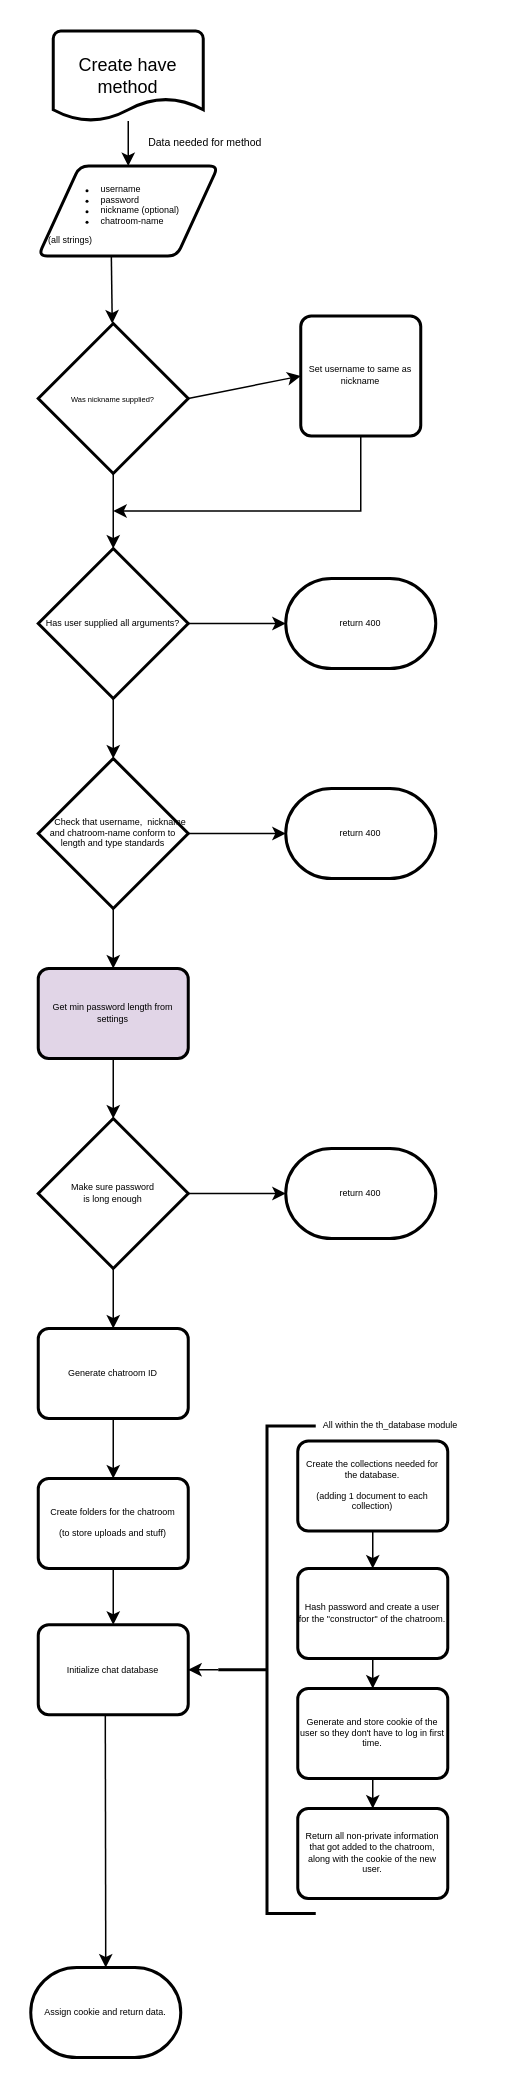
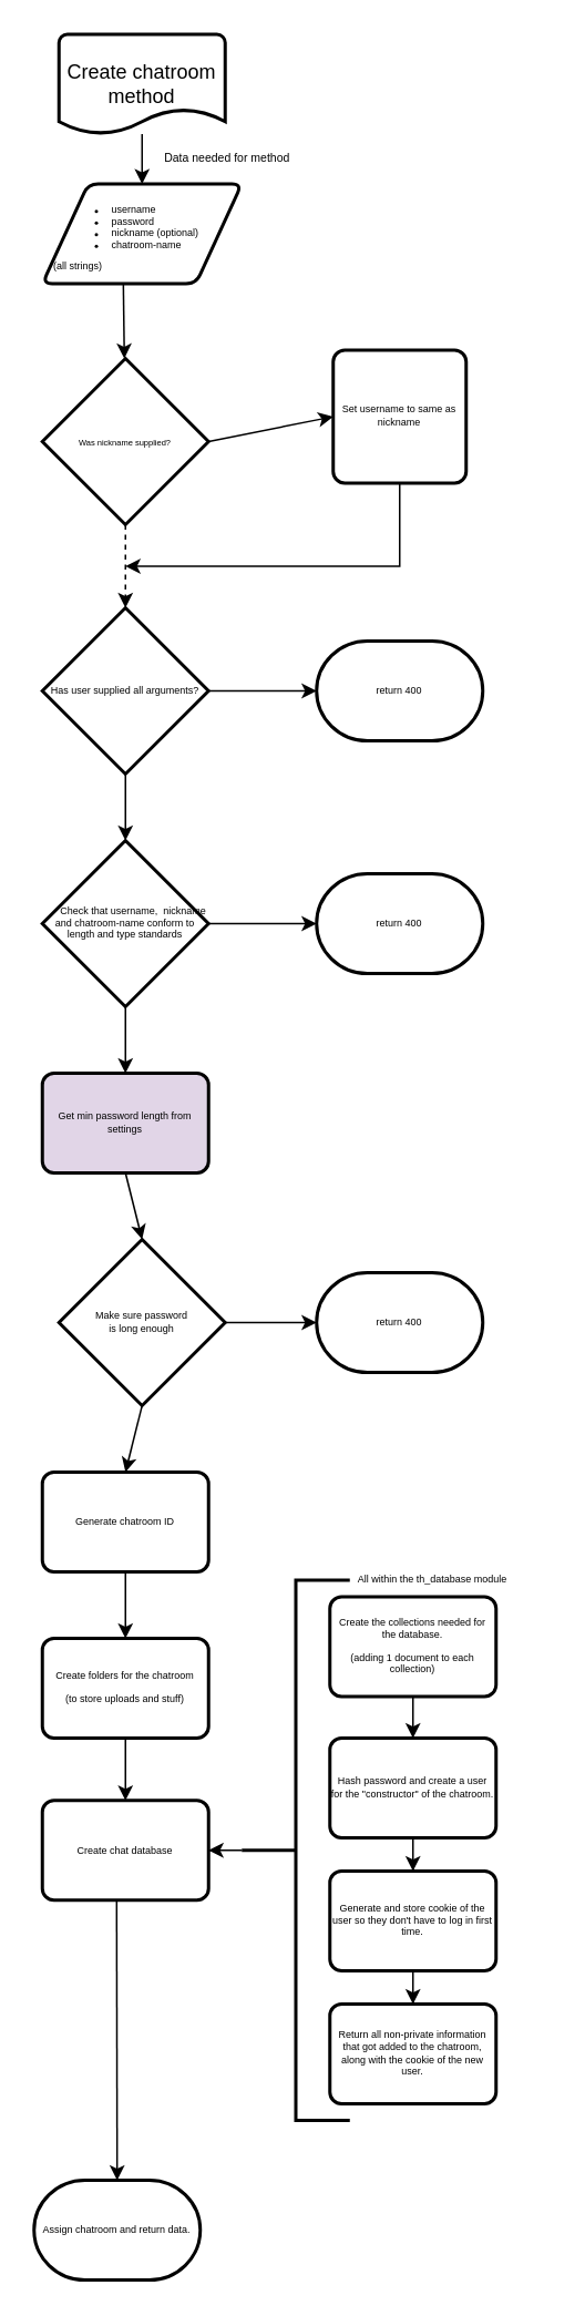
  <mxCell id="0" />
  <mxCell id="1" parent="0" />
- <mxCell id="2" value="&lt;div&gt;Create have method&lt;/div&gt;" style="strokeWidth=2;html=1;shape=mxgraph.flowchart.document2;whiteSpace=wrap;size=0.25;" vertex="1" parent="1"><mxGeometry x="35" y="20" width="100" height="60" as="geometry" /></mxCell>
+ <mxCell id="2" value="&lt;div&gt;Create chatroom method&lt;/div&gt;" style="strokeWidth=2;html=1;shape=mxgraph.flowchart.document2;whiteSpace=wrap;size=0.25;" vertex="1" parent="1"><mxGeometry x="35" y="20" width="100" height="60" as="geometry" /></mxCell>
  <mxCell id="3" value="&lt;ul style=&quot;font-size: 6px&quot;&gt;&lt;li&gt;&lt;font style=&quot;font-size: 6px&quot;&gt;username&lt;/font&gt;&lt;/li&gt;&lt;li&gt;&lt;font style=&quot;font-size: 6px&quot;&gt;password&lt;/font&gt;&lt;/li&gt;&lt;li&gt;&lt;font style=&quot;font-size: 6px&quot;&gt;nickname (optional)&lt;br&gt;&lt;/font&gt;&lt;/li&gt;&lt;li&gt;&lt;font style=&quot;font-size: 6px&quot;&gt;chatroom-name&lt;br&gt;&lt;/font&gt;&lt;/li&gt;&lt;/ul&gt;&lt;div style=&quot;font-size: 6px&quot;&gt;&lt;span style=&quot;white-space: pre&quot;&gt; &lt;/span&gt;&lt;span style=&quot;white-space: pre&quot;&gt; &lt;/span&gt;&lt;span style=&quot;white-space: pre&quot;&gt; &lt;/span&gt;(all strings)&lt;br&gt;&lt;/div&gt;" style="shape=parallelogram;html=1;strokeWidth=2;perimeter=parallelogramPerimeter;whiteSpace=wrap;rounded=1;arcSize=12;size=0.23;align=left;" vertex="1" parent="1"><mxGeometry x="25" y="110" width="120" height="60" as="geometry" /></mxCell>
  <mxCell id="4" value="" style="endArrow=classic;html=1;rounded=0;fontSize=5;" edge="1" parent="1" source="2" target="3"><mxGeometry width="50" height="50" relative="1" as="geometry"><mxPoint x="65" y="150" as="sourcePoint" /><mxPoint x="115" y="100" as="targetPoint" /></mxGeometry></mxCell>
  <mxCell id="5" value="Was nickname supplied?" style="strokeWidth=2;html=1;shape=mxgraph.flowchart.decision;whiteSpace=wrap;fontSize=5;" vertex="1" parent="1"><mxGeometry x="25" y="215" width="100" height="100" as="geometry" /></mxCell>
  <mxCell id="6" value="" style="endArrow=classic;html=1;rounded=0;fontSize=5;exitX=0.406;exitY=0.996;exitDx=0;exitDy=0;exitPerimeter=0;" edge="1" parent="1" source="3" target="5"><mxGeometry width="50" height="50" relative="1" as="geometry"><mxPoint x="25" y="170" as="sourcePoint" /><mxPoint x="75" y="120" as="targetPoint" /></mxGeometry></mxCell>
  <mxCell id="7" value="&lt;div style=&quot;font-size: 7px&quot;&gt;&lt;font style=&quot;font-size: 7px&quot;&gt;Data needed for method&lt;/font&gt;&lt;/div&gt;" style="text;html=1;strokeColor=none;fillColor=none;align=center;verticalAlign=middle;whiteSpace=wrap;rounded=0;fontSize=5;" vertex="1" parent="1"><mxGeometry x="95" y="80" width="83" height="30" as="geometry" /></mxCell>
  <mxCell id="8" value="" style="endArrow=classic;html=1;rounded=0;fontSize=6;exitX=1;exitY=0.5;exitDx=0;exitDy=0;exitPerimeter=0;entryX=0;entryY=0.5;entryDx=0;entryDy=0;" edge="1" parent="1" source="5" target="9"><mxGeometry width="50" height="50" relative="1" as="geometry"><mxPoint x="25" y="320" as="sourcePoint" /><mxPoint x="185" y="240" as="targetPoint" /><Array as="points" /></mxGeometry></mxCell>
  <mxCell id="9" value="&lt;div&gt;Set username to same as &lt;br&gt;&lt;/div&gt;&lt;div&gt;nickname&lt;/div&gt;" style="rounded=1;whiteSpace=wrap;html=1;absoluteArcSize=1;arcSize=14;strokeWidth=2;fontSize=6;" vertex="1" parent="1"><mxGeometry x="200" y="210" width="80" height="80" as="geometry" /></mxCell>
  <mxCell id="10" value="" style="endArrow=classic;html=1;rounded=0;fontSize=6;exitX=0.5;exitY=1;exitDx=0;exitDy=0;" edge="1" parent="1" source="9"><mxGeometry width="50" height="50" relative="1" as="geometry"><mxPoint x="245" y="310" as="sourcePoint" /><mxPoint x="75" y="340" as="targetPoint" /><Array as="points"><mxPoint x="240" y="340" /></Array></mxGeometry></mxCell>
  <mxCell id="11" value="" style="endArrow=classic;html=1;rounded=0;fontSize=6;exitX=1;exitY=0.5;exitDx=0;exitDy=0;entryX=0;entryY=0.5;entryDx=0;entryDy=0;entryPerimeter=0;exitPerimeter=0;" edge="1" parent="1" source="18" target="13"><mxGeometry width="50" height="50" relative="1" as="geometry"><mxPoint x="115" y="415" as="sourcePoint" /><mxPoint x="178" y="418.214" as="targetPoint" /></mxGeometry></mxCell>
- <mxCell id="12" value="" style="endArrow=classic;html=1;rounded=0;fontSize=6;entryX=0.5;entryY=0;entryDx=0;entryDy=0;exitX=0.5;exitY=1;exitDx=0;exitDy=0;exitPerimeter=0;entryPerimeter=0;" edge="1" parent="1" source="5" target="18"><mxGeometry width="50" height="50" relative="1" as="geometry"><mxPoint x="95" y="325" as="sourcePoint" /><mxPoint x="75" y="375" as="targetPoint" /></mxGeometry></mxCell>
+ <mxCell id="12" value="" style="endArrow=classic;html=1;rounded=0;fontSize=6;entryX=0.5;entryY=0;entryDx=0;entryDy=0;exitX=0.5;exitY=1;exitDx=0;exitDy=0;exitPerimeter=0;entryPerimeter=0;dashed=1;" edge="1" parent="1" source="5" target="18"><mxGeometry width="50" height="50" relative="1" as="geometry"><mxPoint x="95" y="325" as="sourcePoint" /><mxPoint x="75" y="375" as="targetPoint" /></mxGeometry></mxCell>
  <mxCell id="13" value="return 400" style="strokeWidth=2;html=1;shape=mxgraph.flowchart.terminator;whiteSpace=wrap;fontSize=6;" vertex="1" parent="1"><mxGeometry x="190" y="385" width="100" height="60" as="geometry" /></mxCell>
  <mxCell id="14" value="&amp;nbsp;&amp;nbsp;&amp;nbsp;&amp;nbsp;&amp;nbsp; Check that username,&lt;span style=&quot;white-space: pre&quot;&gt; &lt;/span&gt; nickname and chatroom-name conform to length and type standards" style="strokeWidth=2;html=1;shape=mxgraph.flowchart.decision;whiteSpace=wrap;fontSize=6;" vertex="1" parent="1"><mxGeometry x="25" y="505" width="100" height="100" as="geometry" /></mxCell>
  <mxCell id="15" value="" style="endArrow=classic;html=1;rounded=0;fontSize=6;exitX=0.5;exitY=1;exitDx=0;exitDy=0;entryX=0.5;entryY=0;entryDx=0;entryDy=0;entryPerimeter=0;exitPerimeter=0;" edge="1" parent="1" source="18" target="14"><mxGeometry width="50" height="50" relative="1" as="geometry"><mxPoint x="75" y="455" as="sourcePoint" /><mxPoint x="75" y="375" as="targetPoint" /></mxGeometry></mxCell>
  <mxCell id="16" value="" style="endArrow=classic;html=1;rounded=0;fontSize=6;exitX=1;exitY=0.5;exitDx=0;exitDy=0;exitPerimeter=0;" edge="1" parent="1" source="14" target="17"><mxGeometry width="50" height="50" relative="1" as="geometry"><mxPoint x="25" y="565" as="sourcePoint" /><mxPoint x="185" y="555" as="targetPoint" /></mxGeometry></mxCell>
  <mxCell id="17" value="return 400" style="strokeWidth=2;html=1;shape=mxgraph.flowchart.terminator;whiteSpace=wrap;fontSize=6;" vertex="1" parent="1"><mxGeometry x="190" y="525" width="100" height="60" as="geometry" /></mxCell>
  <mxCell id="18" value="Has user supplied all arguments?" style="strokeWidth=2;html=1;shape=mxgraph.flowchart.decision;whiteSpace=wrap;fontSize=6;" vertex="1" parent="1"><mxGeometry x="25" y="365" width="100" height="100" as="geometry" /></mxCell>
- <mxCell id="19" value="&lt;div&gt;Make sure password &lt;br&gt;&lt;/div&gt;&lt;div&gt;is long enough&lt;/div&gt;" style="strokeWidth=2;html=1;shape=mxgraph.flowchart.decision;whiteSpace=wrap;fontSize=6;" vertex="1" parent="1"><mxGeometry x="25" y="745" width="100" height="100" as="geometry" /></mxCell>
+ <mxCell id="19" value="&lt;div&gt;Make sure password &lt;br&gt;&lt;/div&gt;&lt;div&gt;is long enough&lt;/div&gt;" style="strokeWidth=2;html=1;shape=mxgraph.flowchart.decision;whiteSpace=wrap;fontSize=6;" vertex="1" parent="1"><mxGeometry x="35" y="745" width="100" height="100" as="geometry" /></mxCell>
  <mxCell id="20" value="&lt;div&gt;Get min password length from settings&lt;/div&gt;" style="rounded=1;whiteSpace=wrap;html=1;absoluteArcSize=1;arcSize=14;strokeWidth=2;fontSize=6;fillColor=#e1d5e7;" vertex="1" parent="1"><mxGeometry x="25" y="645" width="100" height="60" as="geometry" /></mxCell>
  <mxCell id="21" value="" style="endArrow=classic;html=1;rounded=0;fontSize=6;exitX=0.5;exitY=1;exitDx=0;exitDy=0;exitPerimeter=0;entryX=0.5;entryY=0;entryDx=0;entryDy=0;" edge="1" parent="1" source="14" target="20"><mxGeometry width="50" height="50" relative="1" as="geometry"><mxPoint x="74.74" y="615" as="sourcePoint" /><mxPoint x="75" y="645" as="targetPoint" /></mxGeometry></mxCell>
  <mxCell id="22" value="" style="endArrow=classic;html=1;rounded=0;fontSize=6;exitX=0.5;exitY=1;exitDx=0;exitDy=0;entryX=0.5;entryY=0;entryDx=0;entryDy=0;entryPerimeter=0;" edge="1" parent="1" source="20" target="19"><mxGeometry width="50" height="50" relative="1" as="geometry"><mxPoint x="-25" y="705" as="sourcePoint" /><mxPoint x="25" y="655" as="targetPoint" /></mxGeometry></mxCell>
  <mxCell id="23" value="" style="endArrow=classic;html=1;rounded=0;fontSize=6;exitX=1;exitY=0.5;exitDx=0;exitDy=0;exitPerimeter=0;" edge="1" parent="1" target="24" source="19"><mxGeometry width="50" height="50" relative="1" as="geometry"><mxPoint x="125" y="815" as="sourcePoint" /><mxPoint x="185" y="795" as="targetPoint" /></mxGeometry></mxCell>
  <mxCell id="24" value="return 400" style="strokeWidth=2;html=1;shape=mxgraph.flowchart.terminator;whiteSpace=wrap;fontSize=6;" vertex="1" parent="1"><mxGeometry x="190" y="765" width="100" height="60" as="geometry" /></mxCell>
  <mxCell id="25" value="Generate chatroom ID" style="rounded=1;whiteSpace=wrap;html=1;absoluteArcSize=1;arcSize=14;strokeWidth=2;fontSize=6;" vertex="1" parent="1"><mxGeometry x="25" y="885" width="100" height="60" as="geometry" /></mxCell>
  <mxCell id="26" value="&lt;div&gt;Create folders for the chatroom&lt;/div&gt;&lt;div&gt;&lt;br&gt;&lt;/div&gt;&lt;div&gt;(to store uploads and stuff)&lt;br&gt;&lt;/div&gt;" style="rounded=1;whiteSpace=wrap;html=1;absoluteArcSize=1;arcSize=14;strokeWidth=2;fontSize=6;" vertex="1" parent="1"><mxGeometry x="25" y="985" width="100" height="60" as="geometry" /></mxCell>
  <mxCell id="27" value="" style="endArrow=classic;html=1;rounded=0;fontSize=6;exitX=0.5;exitY=1;exitDx=0;exitDy=0;exitPerimeter=0;entryX=0.5;entryY=0;entryDx=0;entryDy=0;" edge="1" parent="1" source="19" target="25"><mxGeometry width="50" height="50" relative="1" as="geometry"><mxPoint x="75" y="985" as="sourcePoint" /><mxPoint x="125" y="935" as="targetPoint" /></mxGeometry></mxCell>
  <mxCell id="28" value="" style="endArrow=classic;html=1;rounded=0;fontSize=6;exitX=0.5;exitY=1;exitDx=0;exitDy=0;entryX=0.5;entryY=0;entryDx=0;entryDy=0;" edge="1" parent="1" source="25" target="26"><mxGeometry width="50" height="50" relative="1" as="geometry"><mxPoint x="75" y="985" as="sourcePoint" /><mxPoint x="125" y="935" as="targetPoint" /></mxGeometry></mxCell>
- <mxCell id="29" value="Initialize chat database" style="rounded=1;whiteSpace=wrap;html=1;absoluteArcSize=1;arcSize=14;strokeWidth=2;fontSize=6;" vertex="1" parent="1"><mxGeometry x="25" y="1082.5" width="100" height="60" as="geometry" /></mxCell>
+ <mxCell id="29" value="Create chat database" style="rounded=1;whiteSpace=wrap;html=1;absoluteArcSize=1;arcSize=14;strokeWidth=2;fontSize=6;" vertex="1" parent="1"><mxGeometry x="25" y="1082.5" width="100" height="60" as="geometry" /></mxCell>
  <mxCell id="30" value="" style="endArrow=classic;html=1;rounded=0;fontSize=6;exitX=0.5;exitY=1;exitDx=0;exitDy=0;entryX=0.5;entryY=0;entryDx=0;entryDy=0;" edge="1" parent="1" source="26" target="29"><mxGeometry width="50" height="50" relative="1" as="geometry"><mxPoint x="-45" y="1115" as="sourcePoint" /><mxPoint x="5" y="1065" as="targetPoint" /></mxGeometry></mxCell>
  <mxCell id="31" value="" style="edgeStyle=orthogonalEdgeStyle;rounded=0;orthogonalLoop=1;jettySize=auto;html=1;fontSize=6;entryX=0.5;entryY=0;entryDx=0;entryDy=0;" edge="1" parent="1" source="32" target="34"><mxGeometry relative="1" as="geometry" /></mxCell>
  <mxCell id="32" value="&lt;div&gt;Create the collections needed for the database.&lt;/div&gt;&lt;div&gt;&lt;br&gt;&lt;/div&gt;&lt;div&gt;(adding 1 document to each collection)&lt;br&gt;&lt;/div&gt;" style="rounded=1;whiteSpace=wrap;html=1;absoluteArcSize=1;arcSize=14;strokeWidth=2;fontSize=6;" vertex="1" parent="1"><mxGeometry x="198" y="960" width="100" height="60" as="geometry" /></mxCell>
  <mxCell id="33" value="" style="edgeStyle=orthogonalEdgeStyle;rounded=0;orthogonalLoop=1;jettySize=auto;html=1;fontSize=6;" edge="1" parent="1" source="34" target="36"><mxGeometry relative="1" as="geometry" /></mxCell>
  <mxCell id="34" value="Hash password and create a user for the &quot;constructor&quot; of the chatroom." style="rounded=1;whiteSpace=wrap;html=1;absoluteArcSize=1;arcSize=14;strokeWidth=2;fontSize=6;" vertex="1" parent="1"><mxGeometry x="198" y="1045" width="100" height="60" as="geometry" /></mxCell>
  <mxCell id="35" value="" style="edgeStyle=orthogonalEdgeStyle;rounded=0;orthogonalLoop=1;jettySize=auto;html=1;fontSize=6;" edge="1" parent="1" source="36" target="41"><mxGeometry relative="1" as="geometry" /></mxCell>
  <mxCell id="36" value="Generate and store cookie of the user so they don't have to log in first time." style="rounded=1;whiteSpace=wrap;html=1;absoluteArcSize=1;arcSize=14;strokeWidth=2;fontSize=6;" vertex="1" parent="1"><mxGeometry x="198" y="1125" width="100" height="60" as="geometry" /></mxCell>
  <mxCell id="37" value="" style="edgeStyle=orthogonalEdgeStyle;rounded=0;orthogonalLoop=1;jettySize=auto;html=1;fontSize=6;" edge="1" parent="1" source="38" target="29"><mxGeometry relative="1" as="geometry" /></mxCell>
  <mxCell id="38" value="" style="strokeWidth=2;html=1;shape=mxgraph.flowchart.annotation_2;align=left;labelPosition=right;pointerEvents=1;fontSize=6;" vertex="1" parent="1"><mxGeometry x="145" y="950" width="65" height="325" as="geometry" /></mxCell>
  <mxCell id="39" value="All within the th_database module" style="text;html=1;strokeColor=none;fillColor=none;align=center;verticalAlign=middle;whiteSpace=wrap;rounded=0;fontSize=6;" vertex="1" parent="1"><mxGeometry x="190" y="935" width="140" height="30" as="geometry" /></mxCell>
  <mxCell id="40" value="" style="endArrow=classic;html=1;rounded=0;fontSize=6;exitX=0.447;exitY=1.015;exitDx=0;exitDy=0;exitPerimeter=0;entryX=0.5;entryY=0;entryDx=0;entryDy=0;entryPerimeter=0;" edge="1" parent="1" source="29" target="42"><mxGeometry width="50" height="50" relative="1" as="geometry"><mxPoint x="-45" y="1225" as="sourcePoint" /><mxPoint x="70" y="1285" as="targetPoint" /></mxGeometry></mxCell>
  <mxCell id="41" value="Return all non-private information that got added to the chatroom, along with the cookie of the new user." style="rounded=1;whiteSpace=wrap;html=1;absoluteArcSize=1;arcSize=14;strokeWidth=2;fontSize=6;" vertex="1" parent="1"><mxGeometry x="198" y="1205" width="100" height="60" as="geometry" /></mxCell>
- <mxCell id="42" value="Assign cookie and return data." style="strokeWidth=2;html=1;shape=mxgraph.flowchart.terminator;whiteSpace=wrap;fontSize=6;" vertex="1" parent="1"><mxGeometry x="20" y="1311" width="100" height="60" as="geometry" /></mxCell>
+ <mxCell id="42" value="Assign chatroom and return data." style="strokeWidth=2;html=1;shape=mxgraph.flowchart.terminator;whiteSpace=wrap;fontSize=6;" vertex="1" parent="1"><mxGeometry x="20" y="1311" width="100" height="60" as="geometry" /></mxCell>
